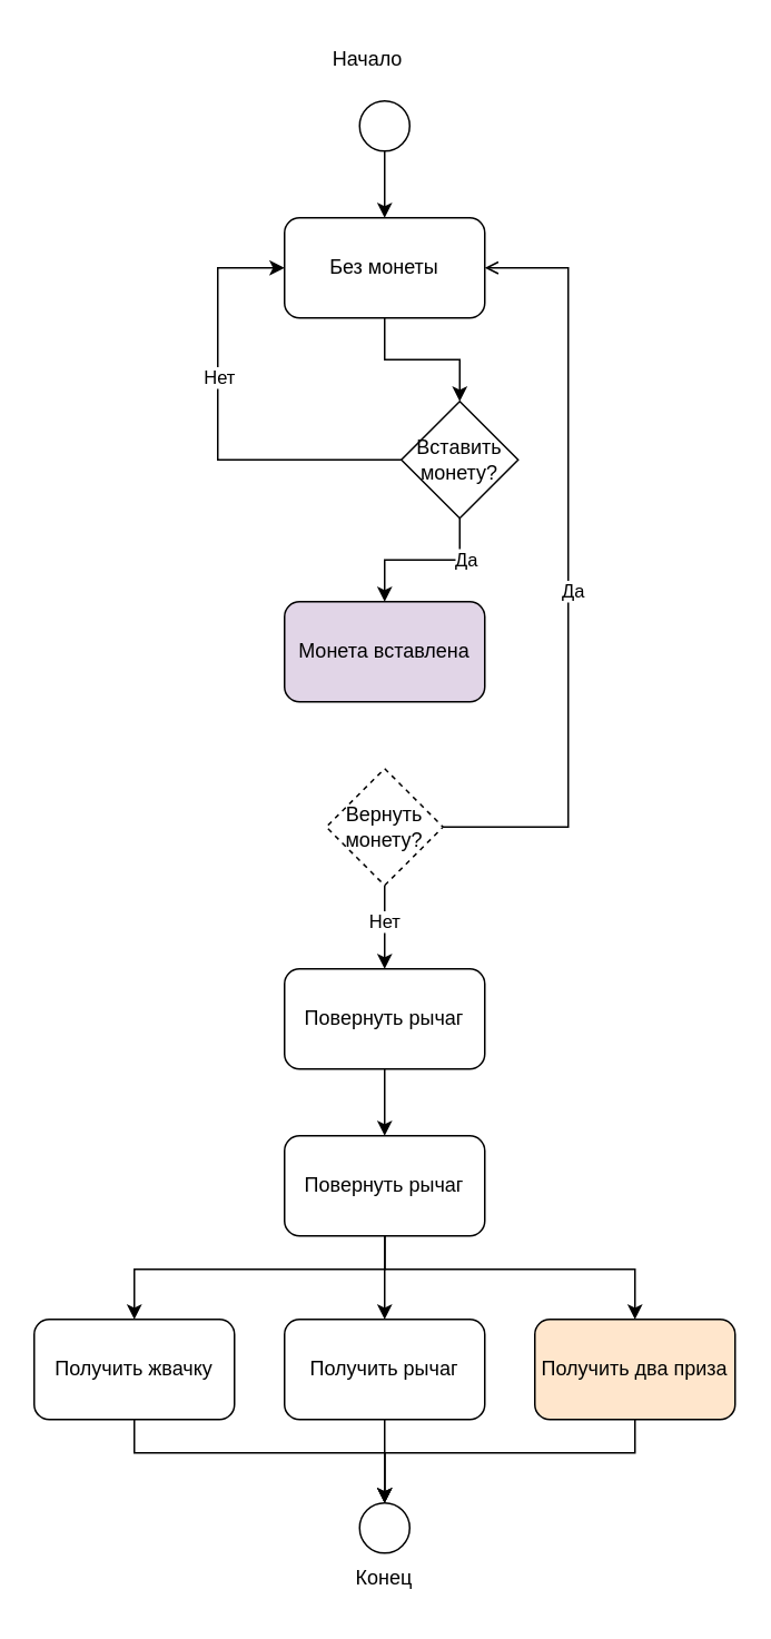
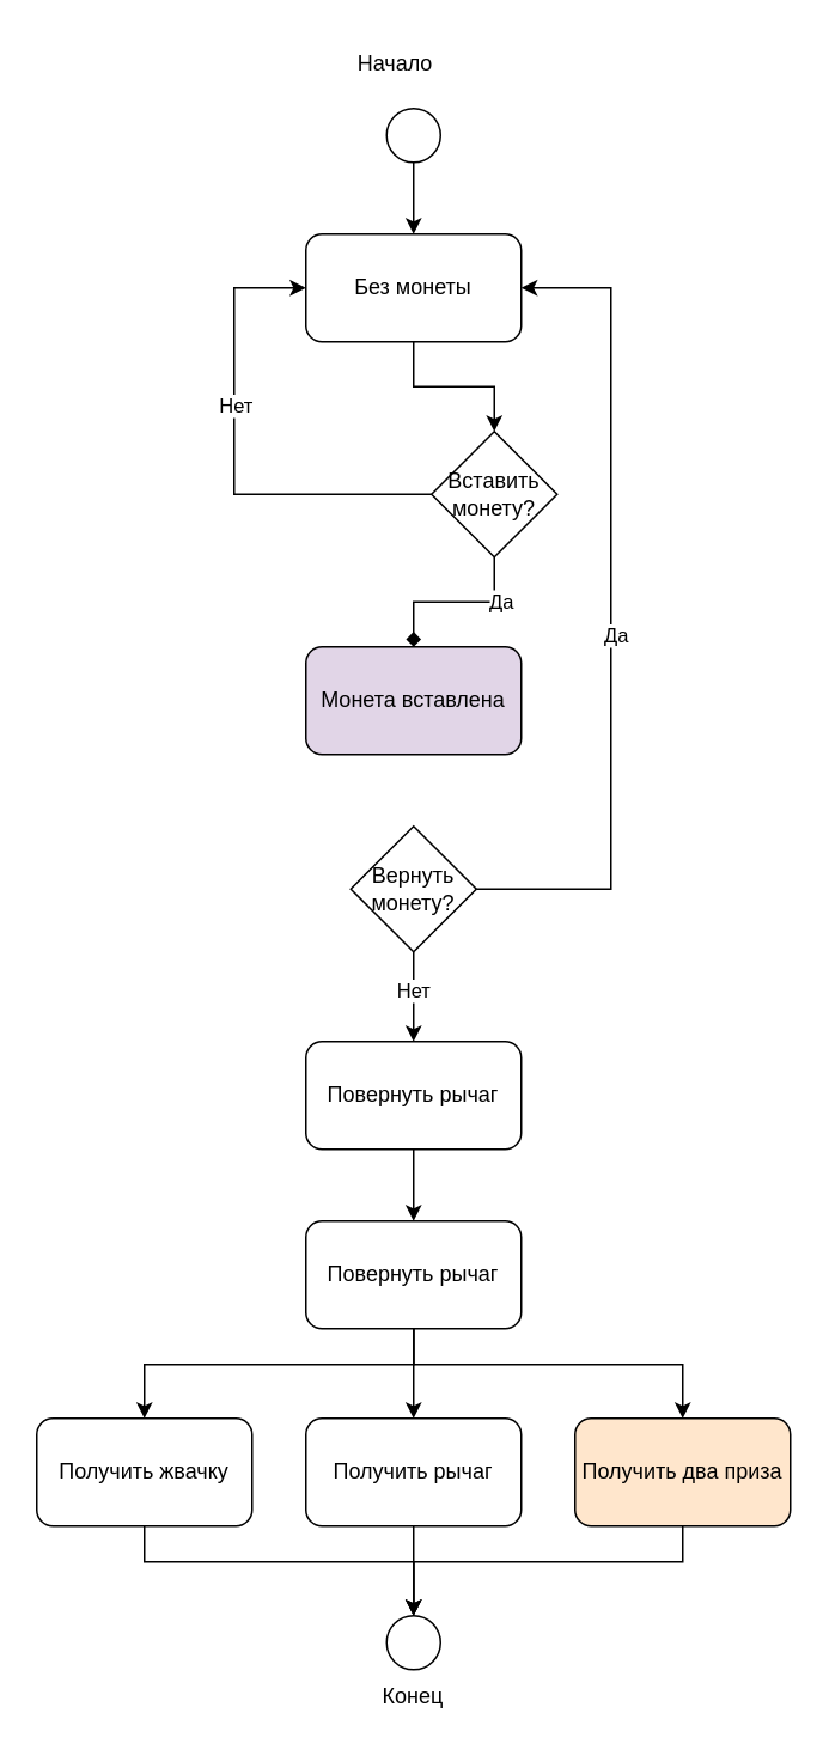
  <mxCell id="0" />
  <mxCell id="1" parent="0" />
  <mxCell id="2" style="edgeStyle=orthogonalEdgeStyle;rounded=0;orthogonalLoop=1;jettySize=auto;html=1;" edge="1" parent="1" source="3" target="6"><mxGeometry relative="1" as="geometry" /></mxCell>
  <mxCell id="3" value="" style="ellipse;whiteSpace=wrap;html=1;aspect=fixed;" vertex="1" parent="1"><mxGeometry x="215" y="60" width="30" height="30" as="geometry" /></mxCell>
  <mxCell id="4" value="Начало" style="text;html=1;strokeColor=none;fillColor=none;align=center;verticalAlign=middle;whiteSpace=wrap;rounded=0;" vertex="1" parent="1"><mxGeometry x="190" y="20" width="60" height="30" as="geometry" /></mxCell>
  <mxCell id="5" style="edgeStyle=orthogonalEdgeStyle;rounded=0;orthogonalLoop=1;jettySize=auto;html=1;entryX=0.5;entryY=0;entryDx=0;entryDy=0;" edge="1" parent="1" source="6" target="11"><mxGeometry relative="1" as="geometry" /></mxCell>
  <mxCell id="6" value="Без монеты" style="rounded=1;whiteSpace=wrap;html=1;" vertex="1" parent="1"><mxGeometry x="170" y="130" width="120" height="60" as="geometry" /></mxCell>
  <mxCell id="7" style="edgeStyle=orthogonalEdgeStyle;rounded=0;orthogonalLoop=1;jettySize=auto;html=1;entryX=0;entryY=0.5;entryDx=0;entryDy=0;" edge="1" parent="1" source="11" target="6"><mxGeometry relative="1" as="geometry"><Array as="points"><mxPoint x="130" y="275" /><mxPoint x="130" y="160" /></Array></mxGeometry></mxCell>
  <mxCell id="8" value="Нет" style="edgeLabel;html=1;align=center;verticalAlign=middle;resizable=0;points=[];" vertex="1" connectable="0" parent="7"><mxGeometry x="0.21" relative="1" as="geometry"><mxPoint as="offset" /></mxGeometry></mxCell>
- <mxCell id="9" style="edgeStyle=orthogonalEdgeStyle;rounded=0;orthogonalLoop=1;jettySize=auto;html=1;" edge="1" parent="1" source="11" target="12"><mxGeometry relative="1" as="geometry" /></mxCell>
+ <mxCell id="9" style="edgeStyle=orthogonalEdgeStyle;rounded=0;orthogonalLoop=1;jettySize=auto;html=1;endArrow=diamond;" edge="1" parent="1" source="11" target="12"><mxGeometry relative="1" as="geometry" /></mxCell>
  <mxCell id="10" value="Да&lt;br&gt;" style="edgeLabel;html=1;align=center;verticalAlign=middle;resizable=0;points=[];" vertex="1" connectable="0" parent="9"><mxGeometry x="-0.487" y="3" relative="1" as="geometry"><mxPoint as="offset" /></mxGeometry></mxCell>
  <mxCell id="11" value="Вставить монету?" style="rhombus;whiteSpace=wrap;html=1;" vertex="1" parent="1"><mxGeometry x="240" y="240" width="70" height="70" as="geometry" /></mxCell>
  <mxCell id="12" value="Монета вставлена" style="rounded=1;whiteSpace=wrap;html=1;fillColor=#e1d5e7;" vertex="1" parent="1"><mxGeometry x="170" y="360" width="120" height="60" as="geometry" /></mxCell>
- <mxCell id="13" style="edgeStyle=orthogonalEdgeStyle;rounded=0;orthogonalLoop=1;jettySize=auto;html=1;entryX=1;entryY=0.5;entryDx=0;entryDy=0;endArrow=open;" edge="1" parent="1" source="17" target="6"><mxGeometry relative="1" as="geometry"><Array as="points"><mxPoint x="340" y="495" /><mxPoint x="340" y="160" /></Array></mxGeometry></mxCell>
+ <mxCell id="13" style="edgeStyle=orthogonalEdgeStyle;rounded=0;orthogonalLoop=1;jettySize=auto;html=1;entryX=1;entryY=0.5;entryDx=0;entryDy=0;" edge="1" parent="1" source="17" target="6"><mxGeometry relative="1" as="geometry"><Array as="points"><mxPoint x="340" y="495" /><mxPoint x="340" y="160" /></Array></mxGeometry></mxCell>
  <mxCell id="14" value="Да" style="edgeLabel;html=1;align=center;verticalAlign=middle;resizable=0;points=[];" vertex="1" connectable="0" parent="13"><mxGeometry x="-0.057" y="-2" relative="1" as="geometry"><mxPoint as="offset" /></mxGeometry></mxCell>
  <mxCell id="15" style="edgeStyle=orthogonalEdgeStyle;rounded=0;orthogonalLoop=1;jettySize=auto;html=1;" edge="1" parent="1" source="17"><mxGeometry relative="1" as="geometry"><mxPoint x="230" y="580" as="targetPoint" /></mxGeometry></mxCell>
  <mxCell id="16" value="Нет" style="edgeLabel;html=1;align=center;verticalAlign=middle;resizable=0;points=[];" vertex="1" connectable="0" parent="15"><mxGeometry x="-0.161" y="-1" relative="1" as="geometry"><mxPoint as="offset" /></mxGeometry></mxCell>
- <mxCell id="17" value="Вернуть монету?" style="rhombus;whiteSpace=wrap;html=1;dashed=1;" vertex="1" parent="1"><mxGeometry x="195" y="460" width="70" height="70" as="geometry" /></mxCell>
+ <mxCell id="17" value="Вернуть монету?" style="rhombus;whiteSpace=wrap;html=1;" vertex="1" parent="1"><mxGeometry x="195" y="460" width="70" height="70" as="geometry" /></mxCell>
  <mxCell id="18" style="edgeStyle=orthogonalEdgeStyle;rounded=0;orthogonalLoop=1;jettySize=auto;html=1;" edge="1" parent="1" source="19" target="23"><mxGeometry relative="1" as="geometry" /></mxCell>
  <mxCell id="19" value="Повернуть рычаг" style="rounded=1;whiteSpace=wrap;html=1;" vertex="1" parent="1"><mxGeometry x="170" y="580" width="120" height="60" as="geometry" /></mxCell>
  <mxCell id="20" style="edgeStyle=orthogonalEdgeStyle;rounded=0;orthogonalLoop=1;jettySize=auto;html=1;entryX=0.5;entryY=0;entryDx=0;entryDy=0;" edge="1" parent="1" source="23" target="25"><mxGeometry relative="1" as="geometry" /></mxCell>
  <mxCell id="21" style="edgeStyle=orthogonalEdgeStyle;rounded=0;orthogonalLoop=1;jettySize=auto;html=1;entryX=0.5;entryY=0;entryDx=0;entryDy=0;" edge="1" parent="1" source="23" target="27"><mxGeometry relative="1" as="geometry"><Array as="points"><mxPoint x="230" y="760" /><mxPoint x="80" y="760" /></Array></mxGeometry></mxCell>
  <mxCell id="22" style="edgeStyle=orthogonalEdgeStyle;rounded=0;orthogonalLoop=1;jettySize=auto;html=1;entryX=0.5;entryY=0;entryDx=0;entryDy=0;" edge="1" parent="1" source="23" target="29"><mxGeometry relative="1" as="geometry"><Array as="points"><mxPoint x="230" y="760" /><mxPoint x="380" y="760" /></Array></mxGeometry></mxCell>
  <mxCell id="23" value="Повернуть рычаг" style="rounded=1;whiteSpace=wrap;html=1;" vertex="1" parent="1"><mxGeometry x="170" y="680" width="120" height="60" as="geometry" /></mxCell>
  <mxCell id="24" style="edgeStyle=orthogonalEdgeStyle;rounded=0;orthogonalLoop=1;jettySize=auto;html=1;entryX=0.5;entryY=0;entryDx=0;entryDy=0;" edge="1" parent="1" source="25" target="30"><mxGeometry relative="1" as="geometry" /></mxCell>
  <mxCell id="25" value="Получить рычаг" style="rounded=1;whiteSpace=wrap;html=1;" vertex="1" parent="1"><mxGeometry x="170" y="790" width="120" height="60" as="geometry" /></mxCell>
  <mxCell id="26" style="edgeStyle=orthogonalEdgeStyle;rounded=0;orthogonalLoop=1;jettySize=auto;html=1;entryX=0.5;entryY=0;entryDx=0;entryDy=0;" edge="1" parent="1" source="27" target="30"><mxGeometry relative="1" as="geometry"><Array as="points"><mxPoint x="80" y="870" /><mxPoint x="230" y="870" /></Array></mxGeometry></mxCell>
  <mxCell id="27" value="Получить жвачку" style="rounded=1;whiteSpace=wrap;html=1;" vertex="1" parent="1"><mxGeometry x="20" y="790" width="120" height="60" as="geometry" /></mxCell>
  <mxCell id="28" style="edgeStyle=orthogonalEdgeStyle;rounded=0;orthogonalLoop=1;jettySize=auto;html=1;" edge="1" parent="1" source="29"><mxGeometry relative="1" as="geometry"><mxPoint x="230" y="900" as="targetPoint" /><Array as="points"><mxPoint x="380" y="870" /><mxPoint x="230" y="870" /></Array></mxGeometry></mxCell>
  <mxCell id="29" value="Получить два приза" style="rounded=1;whiteSpace=wrap;html=1;fillColor=#ffe6cc;" vertex="1" parent="1"><mxGeometry x="320" y="790" width="120" height="60" as="geometry" /></mxCell>
  <mxCell id="30" value="" style="ellipse;whiteSpace=wrap;html=1;aspect=fixed;" vertex="1" parent="1"><mxGeometry x="215" y="900" width="30" height="30" as="geometry" /></mxCell>
  <mxCell id="31" value="Конец" style="text;html=1;strokeColor=none;fillColor=none;align=center;verticalAlign=middle;whiteSpace=wrap;rounded=0;" vertex="1" parent="1"><mxGeometry x="200" y="930" width="60" height="30" as="geometry" /></mxCell>
